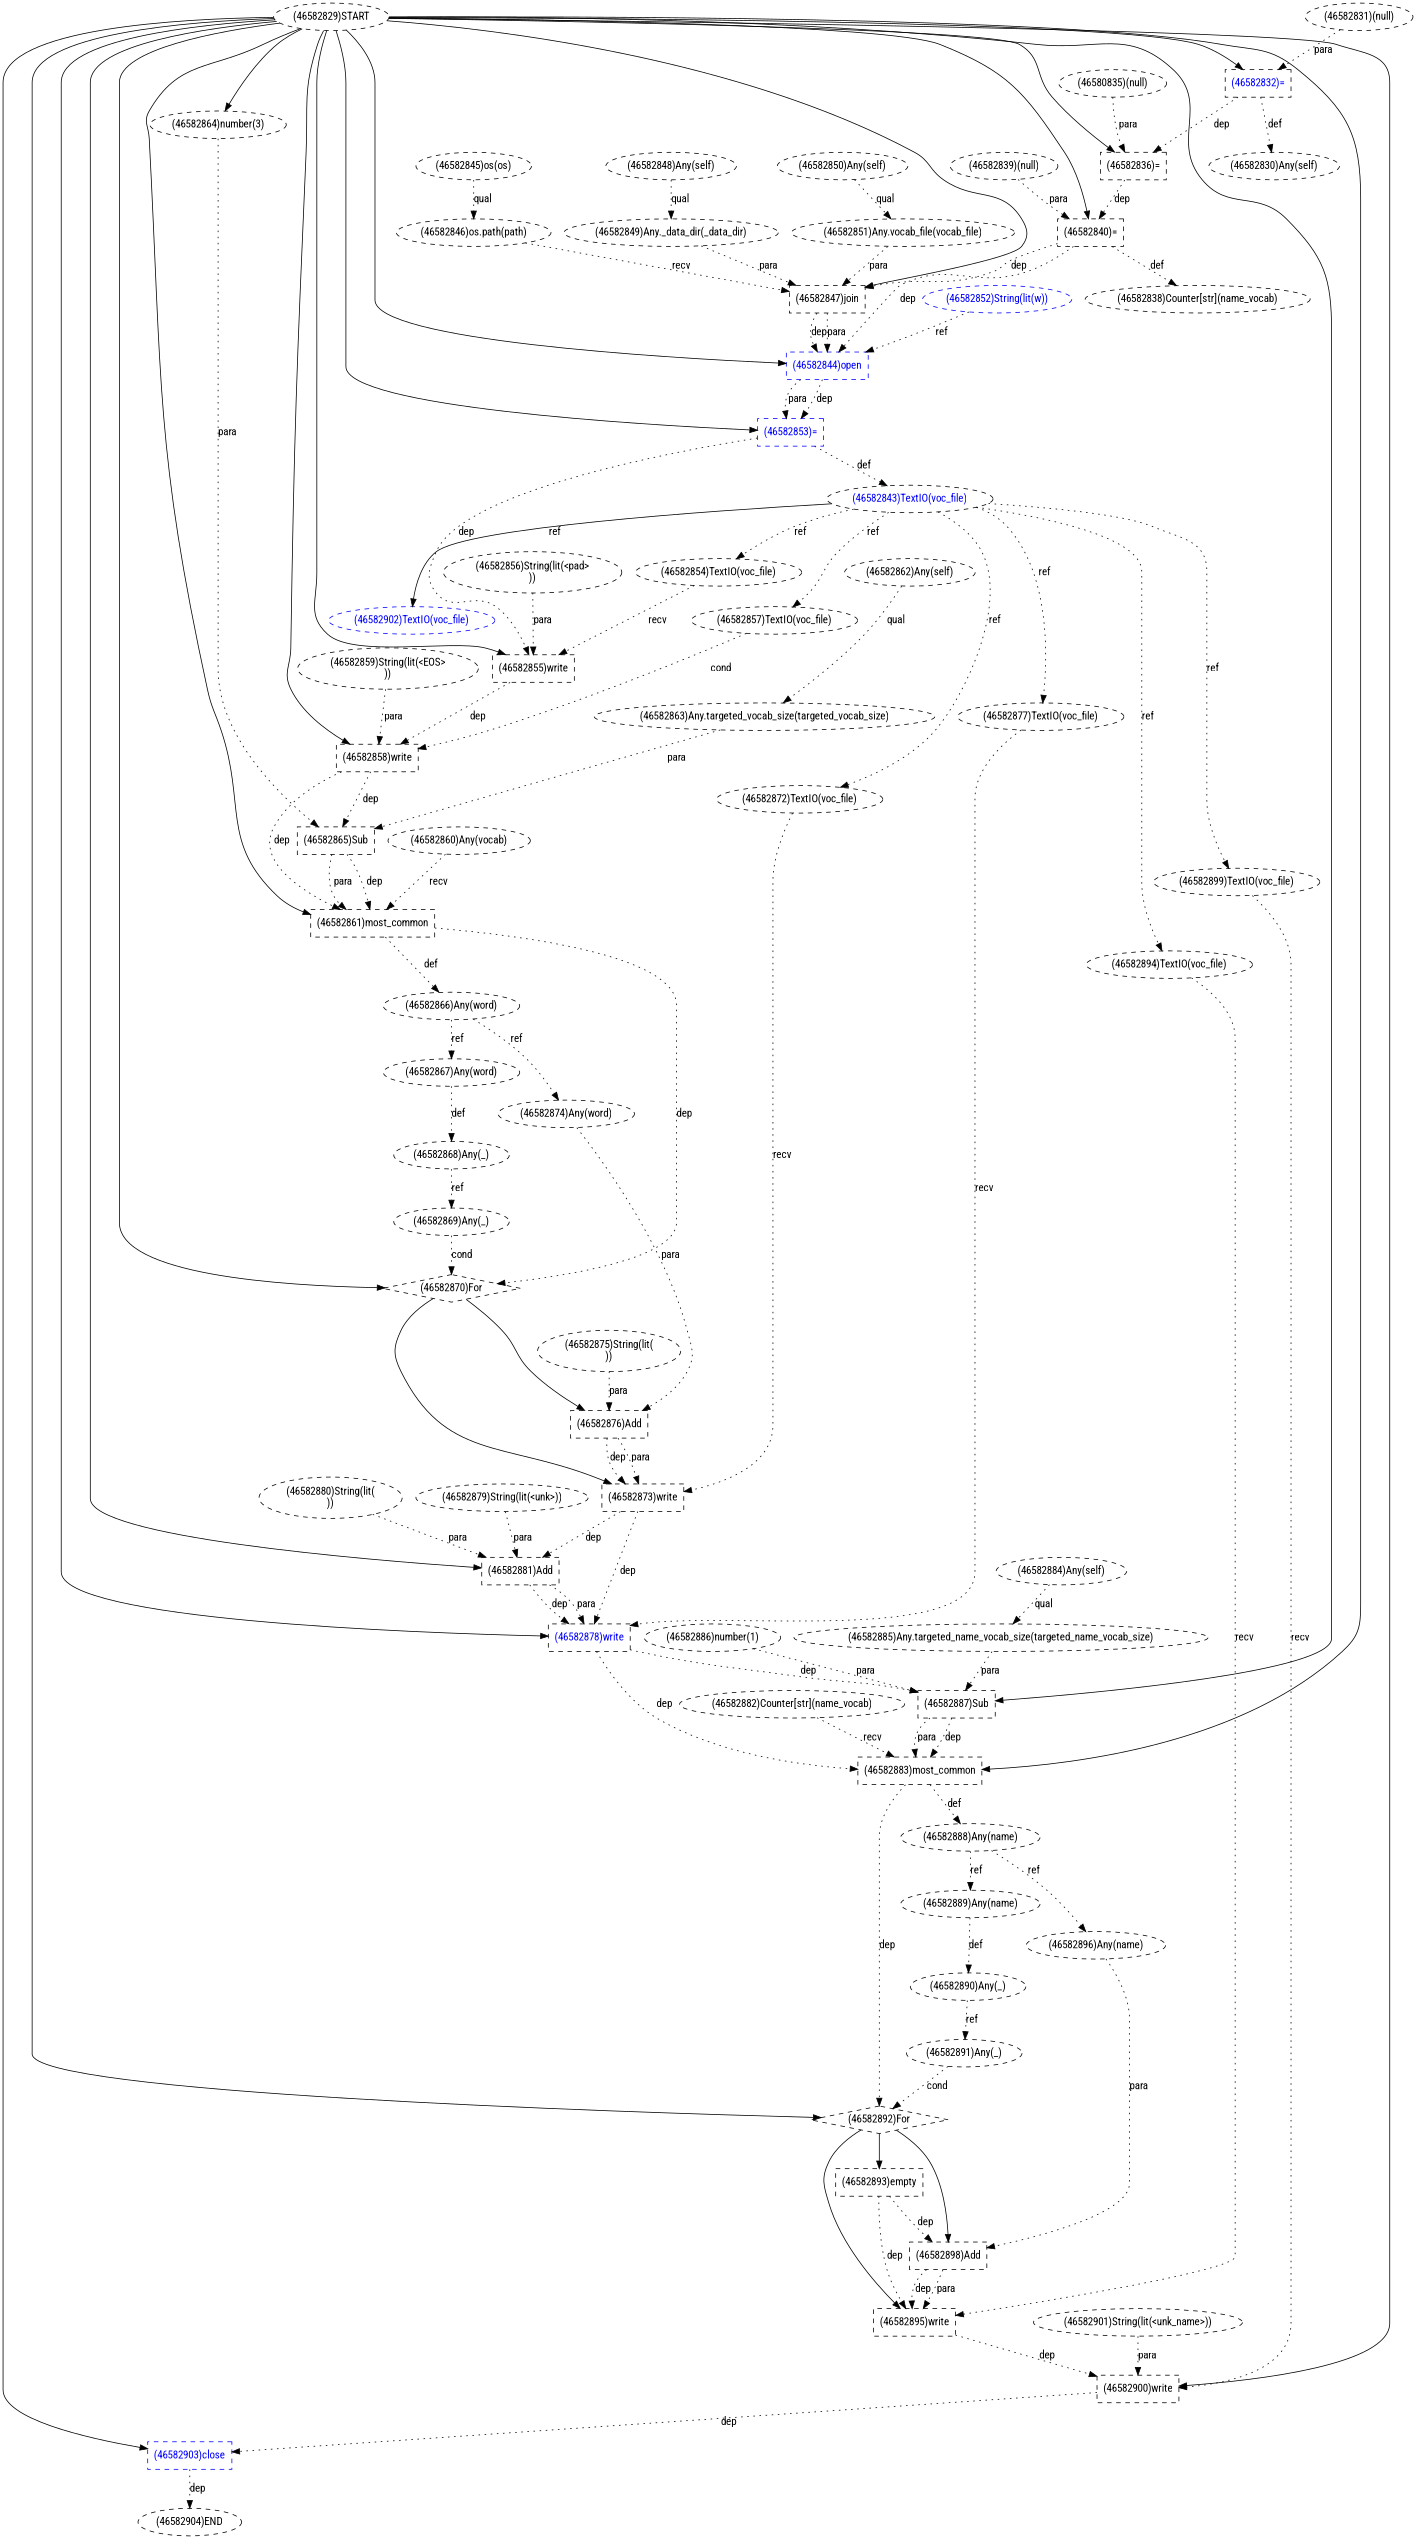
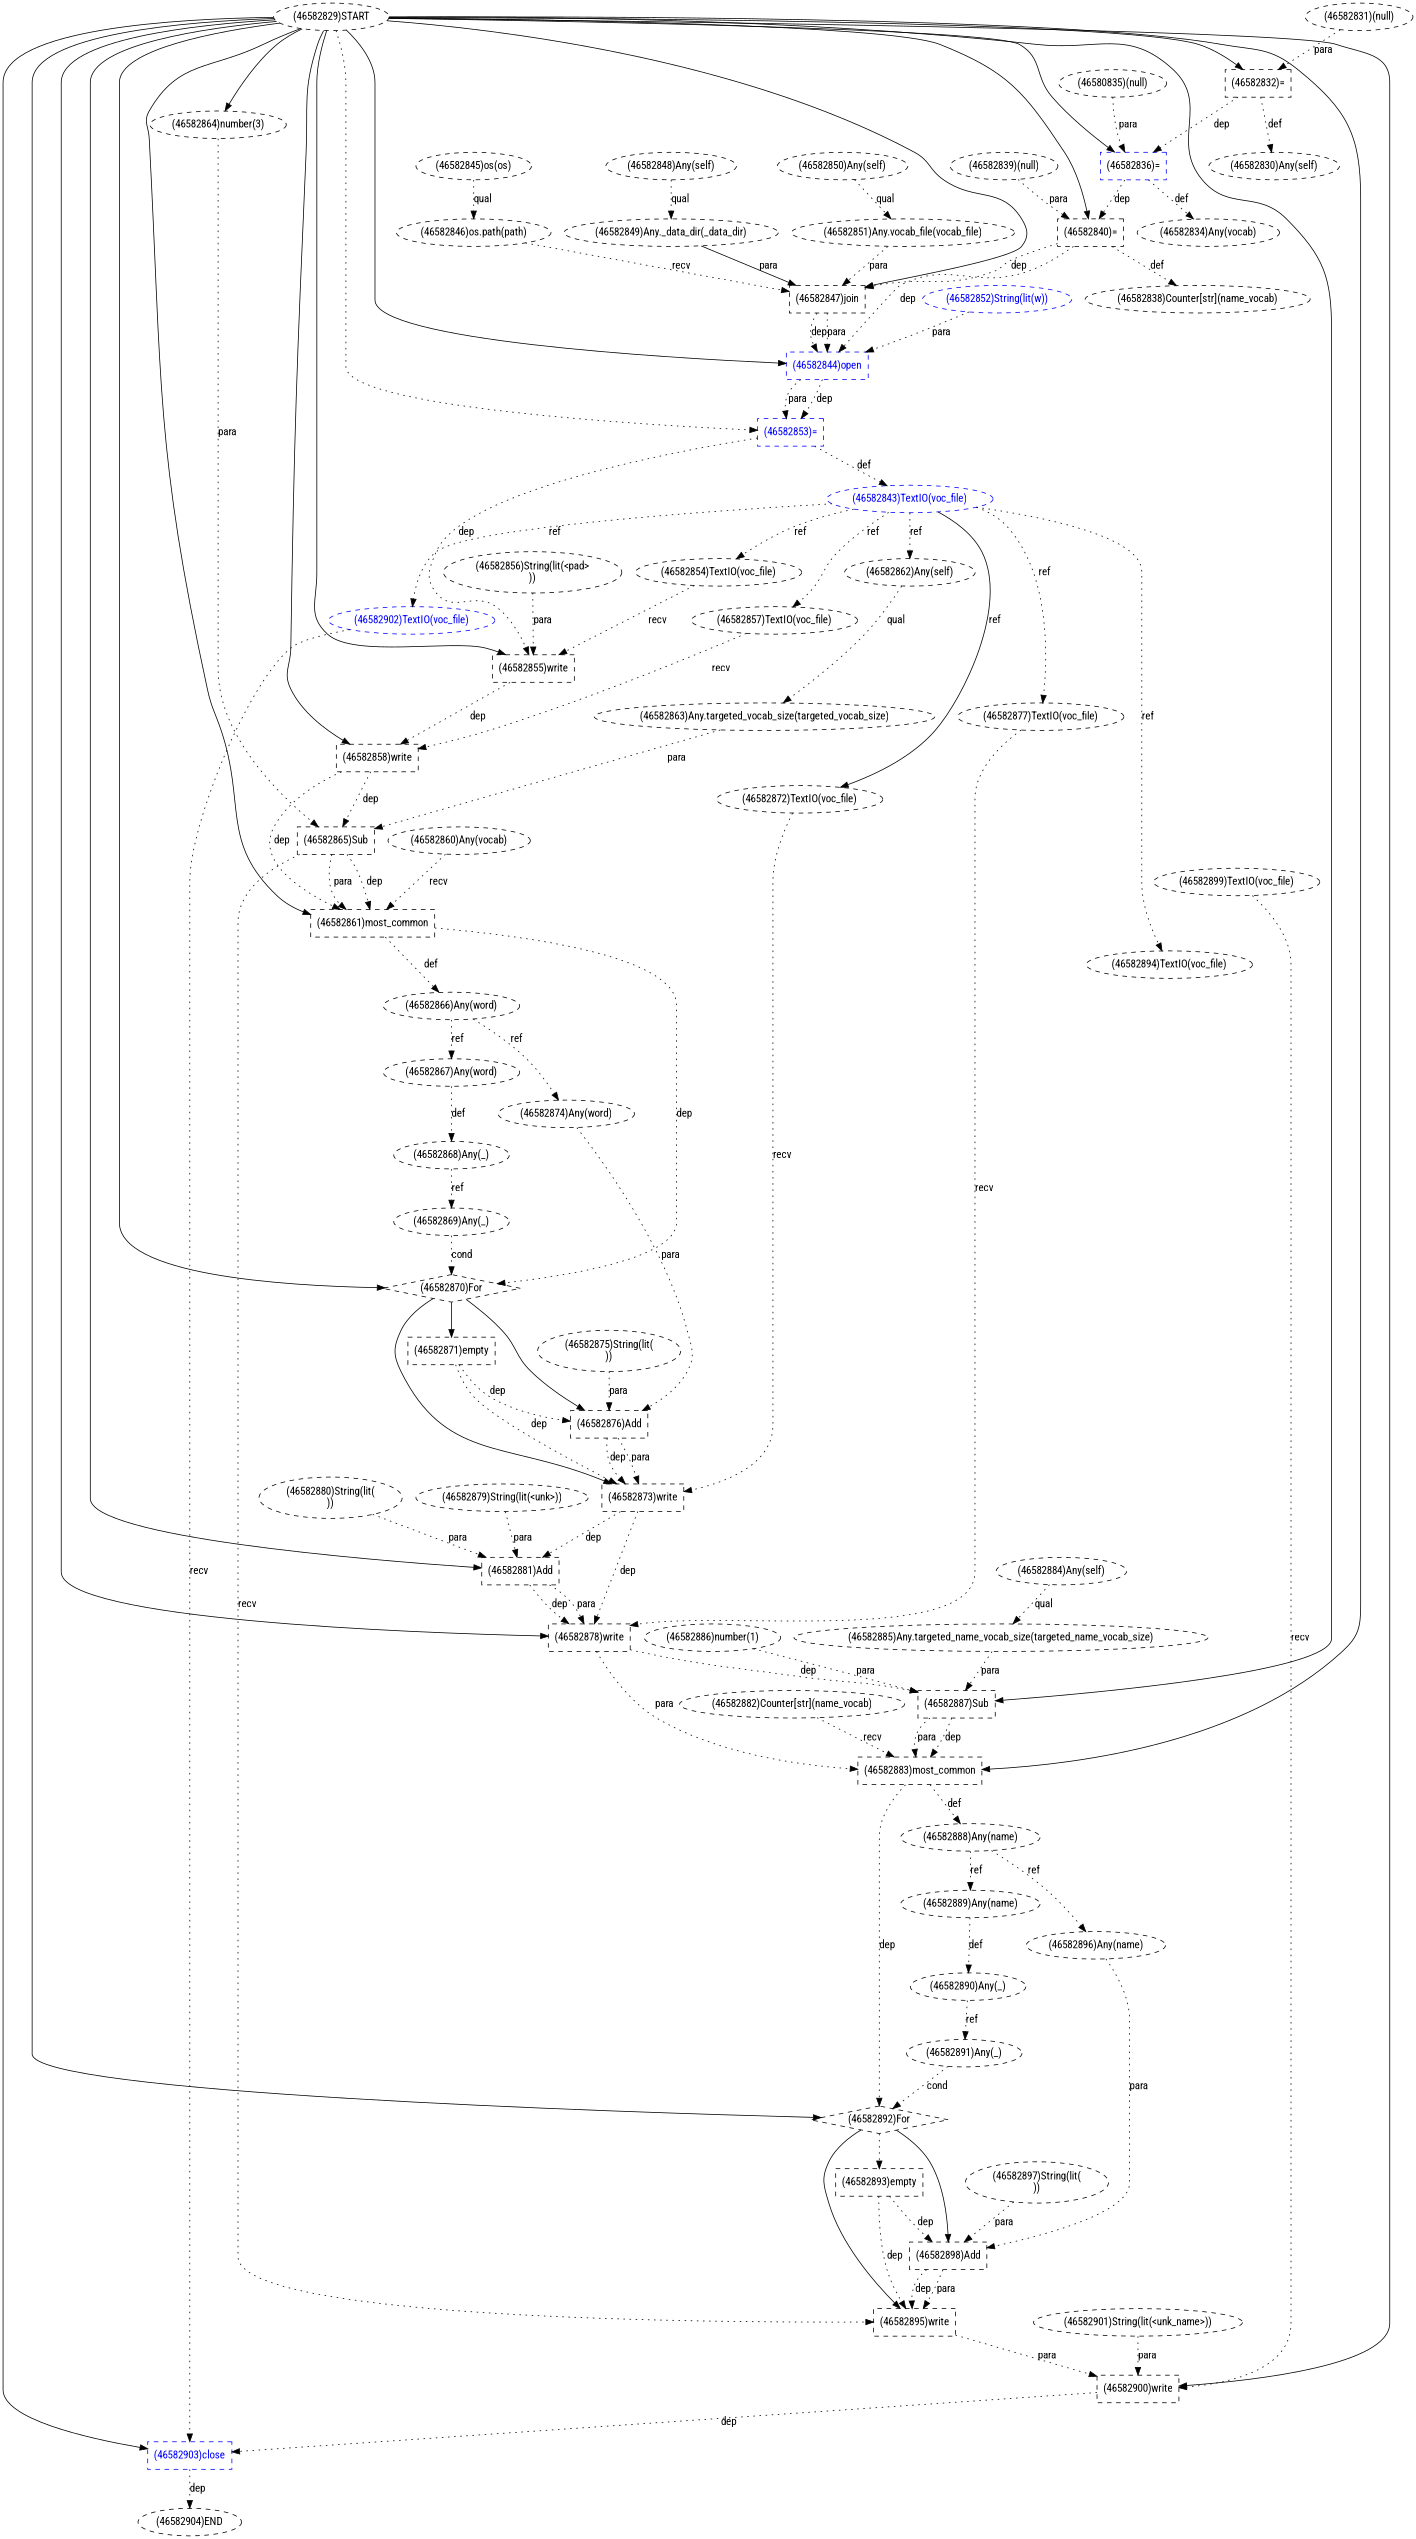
  digraph {
    fontname="Roboto Condensed"
    node [fontname="Roboto Condensed" shape=ellipse style=dashed]
    edge [fontname="Roboto Condensed" style=dotted]
    n1 [label="(46582847)join" shape=box]
    n2 [color=blue fontcolor=blue label="(46582844)open" shape=box]
    n3 [color=blue fontcolor=blue label="(46582853)=" shape=box]
-   n4 [label="(46582836)=" shape=box]
+   n4 [label="(46582836)=" shape=box color=blue]
+   n5 [label="(46582834)Any(vocab)"]
    n6 [label="(46582840)=" shape=box]
    n7 [label="(46582838)Counter[str](name_vocab)"]
    n8 [label="(46582877)TextIO(voc_file)"]
-   n9 [label="(46582878)write" shape=box fontcolor=blue]
+   n9 [label="(46582878)write" shape=box]
    n10 [label="(46582883)most_common" shape=box]
    n11 [label="(46582887)Sub" shape=box]
    n12 [label="(46582890)Any(_)"]
    n13 [label="(46582891)Any(_)"]
    n14 [label="(46582892)For" shape=diamond]
+   n15 [label="(46582871)empty" shape=box]
    n16 [label="(46582876)Add" shape=box]
    n17 [label="(46582873)write" shape=box]
    n18 [label="(46582881)Add" shape=box]
    n19 [label="(46582872)TextIO(voc_file)"]
    n20 [label="(46582880)String(lit(\n))"]
    n21 [label="(46582860)Any(vocab)"]
    n22 [label="(46582861)most_common" shape=box]
    n23 [label="(46582866)Any(word)"]
    n24 [label="(46582870)For" shape=diamond]
    n25 [label="(46582888)Any(name)"]
    n26 [label="(46582889)Any(name)"]
    n27 [label="(46582896)Any(name)"]
    n28 [label="(46582898)Add" shape=box]
    n29 [color=blue fontcolor=blue label="(46582903)close" shape=box]
    n30 [label="(46582904)END" shape=""]
    n31 [label="(46582901)String(lit(<unk_name>))"]
    n32 [label="(46582900)write" shape=box]
    n33 [label="(46582867)Any(word)"]
    n34 [label="(46582868)Any(_)"]
    n35 [label="(46582869)Any(_)"]
    n36 [label="(46582858)write" shape=box]
    n37 [label="(46582865)Sub" shape=box]
    n38 [label="(46582854)TextIO(voc_file)"]
    n39 [label="(46582855)write" shape=box]
    n40 [label="(46582882)Counter[str](name_vocab)"]
    n41 [label="(46582893)empty" shape=box]
    n42 [label="(46582895)write" shape=box]
    n43 [label="(46580835)(null)"]
    n44 [label="(46582831)(null)"]
-   n45 [label="(46582832)=" shape=box fontcolor=blue]
+   n45 [label="(46582832)=" shape=box]
    n46 [label="(46582830)Any(self)"]
    n47 [label="(46582856)String(lit(<pad>\n))"]
    n48 [label="(46582874)Any(word)"]
-   n49 [color=black fontcolor=blue label="(46582843)TextIO(voc_file)"]
+   n49 [color=blue fontcolor=blue label="(46582843)TextIO(voc_file)"]
    n50 [label="(46582846)os.path(path)"]
    n51 [color=blue fontcolor=blue label="(46582852)String(lit(w))"]
+   n52 [label="(46582897)String(lit(\n))"]
    n53 [label="(46582839)(null)"]
-   n54 [label="(46582859)String(lit(<EOS>\n))"]
    n55 [label="(46582899)TextIO(voc_file)"]
    n56 [label="(46582857)TextIO(voc_file)"]
    n57 [color=blue fontcolor=blue label="(46582902)TextIO(voc_file)"]
    n58 [label="(46582894)TextIO(voc_file)"]
    n59 [label="(46582886)number(1)"]
    n60 [label="(46582849)Any._data_dir(_data_dir)"]
    n61 [label="(46582864)number(3)"]
    n62 [label="(46582829)START" shape=""]
    n63 [label="(46582850)Any(self)"]
    n64 [label="(46582851)Any.vocab_file(vocab_file)"]
    n65 [label="(46582848)Any(self)"]
    n66 [label="(46582863)Any.targeted_vocab_size(targeted_vocab_size)"]
    n67 [label="(46582885)Any.targeted_name_vocab_size(targeted_name_vocab_size)"]
    n68 [label="(46582879)String(lit(<unk>))"]
    n69 [label="(46582862)Any(self)"]
    n70 [label="(46582884)Any(self)"]
    n71 [label="(46582845)os(os)"]
    n72 [label="(46582875)String(lit(\n))"]
    n1 -> n2 [label=dep]
    n1 -> n2 [label=para]
    n2 -> n3 [label=dep]
    n2 -> n3 [label=para]
    n3 -> n39 [label=dep]
    n3 -> n49 [label=def]
+   n4 -> n5 [label=def]
    n4 -> n6 [label=dep]
    n6 -> n1 [label=dep]
    n6 -> n2 [label=dep]
    n6 -> n7 [label=def]
    n8 -> n9 [label=recv]
-   n9 -> n10 [label=dep]
+   n9 -> n10 [label=para]
    n9 -> n11 [label=dep]
    n10 -> n14 [label=dep]
    n10 -> n25 [label=def]
    n11 -> n10 [label=dep]
    n11 -> n10 [label=para]
    n12 -> n13 [label=ref]
    n13 -> n14 [label=cond]
    n14 -> n28 [style=solid]
-   n14 -> n41 [style=solid]
+   n14 -> n41
    n14 -> n42 [style=solid]
+   n15 -> n16 [label=dep]
+   n15 -> n17 [label=dep]
    n16 -> n17 [label=dep]
    n16 -> n17 [label=para]
    n17 -> n9 [label=dep]
    n17 -> n18 [label=dep]
    n18 -> n9 [label=dep]
    n18 -> n9 [label=para]
    n19 -> n17 [label=recv]
    n20 -> n18 [label=para]
    n21 -> n22 [label=recv]
    n22 -> n23 [label=def]
    n22 -> n24 [label=dep]
    n23 -> n33 [label=ref]
    n23 -> n48 [label=ref]
+   n24 -> n15 [style=solid]
    n24 -> n16 [style=solid]
    n24 -> n17 [style=solid]
    n25 -> n26 [label=ref]
    n25 -> n27 [label=ref]
    n26 -> n12 [label=def]
    n27 -> n28 [label=para]
    n28 -> n42 [label=dep]
    n28 -> n42 [label=para]
    n29 -> n30 [label=dep]
    n31 -> n32 [label=para]
    n32 -> n29 [label=dep]
    n33 -> n34 [label=def]
    n34 -> n35 [label=ref]
    n35 -> n24 [label=cond]
    n36 -> n22 [label=dep]
    n36 -> n37 [label=dep]
    n37 -> n22 [label=dep]
    n37 -> n22 [label=para]
    n38 -> n39 [label=recv]
    n39 -> n36 [label=dep]
    n40 -> n10 [label=recv]
    n41 -> n28 [label=dep]
    n41 -> n42 [label=dep]
-   n42 -> n32 [label=dep]
+   n42 -> n32 [label=para]
    n43 -> n4 [label=para]
    n44 -> n45 [label=para]
    n45 -> n4 [label=dep]
    n45 -> n46 [label=def]
    n47 -> n39 [label=para]
    n48 -> n16 [label=para]
    n49 -> n8 [label=ref]
-   n49 -> n19 [label=ref]
+   n49 -> n19 [label=ref style=solid]
    n49 -> n38 [label=ref]
-   n49 -> n55 [label=ref]
+   n49 -> n69 [label=ref]
    n49 -> n56 [label=ref]
-   n49 -> n57 [label=ref style=solid]
+   n49 -> n57 [label=ref]
    n49 -> n58 [label=ref]
    n50 -> n1 [label=recv]
-   n51 -> n2 [label=ref]
+   n51 -> n2 [label=para]
+   n52 -> n28 [label=para]
    n53 -> n6 [label=para]
-   n54 -> n36 [label=para]
    n55 -> n32 [label=recv]
-   n56 -> n36 [label=cond]
-   n58 -> n42 [label=recv]
+   n56 -> n36 [label=recv]
+   n57 -> n29 [label=recv]
+   n37 -> n42 [label=recv]
    n59 -> n11 [label=para]
-   n60 -> n1 [label=para]
+   n60 -> n1 [label=para style=solid]
    n61 -> n37 [label=para]
    n62 -> n1 [style=solid]
    n62 -> n2 [style=solid]
-   n62 -> n3 [style=solid]
+   n62 -> n3
    n62 -> n4 [style=solid]
    n62 -> n6 [style=solid]
    n62 -> n9 [style=solid]
    n62 -> n10 [style=solid]
    n62 -> n11 [style=solid]
    n62 -> n14 [style=solid]
    n62 -> n18 [style=solid]
    n62 -> n22 [style=solid]
    n62 -> n24 [style=solid]
    n62 -> n29 [style=solid]
    n62 -> n32 [style=solid]
    n62 -> n36 [style=solid]
    n62 -> n39 [style=solid]
    n62 -> n45 [style=solid]
    n62 -> n61 [style=solid]
    n63 -> n64 [label=qual]
    n64 -> n1 [label=para]
    n65 -> n60 [label=qual]
    n66 -> n37 [label=para]
    n67 -> n11 [label=para]
    n68 -> n18 [label=para]
    n69 -> n66 [label=qual]
    n70 -> n67 [label=qual]
    n71 -> n50 [label=qual]
    n72 -> n16 [label=para]
  }
